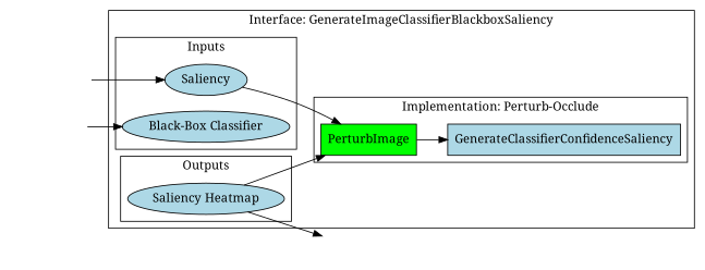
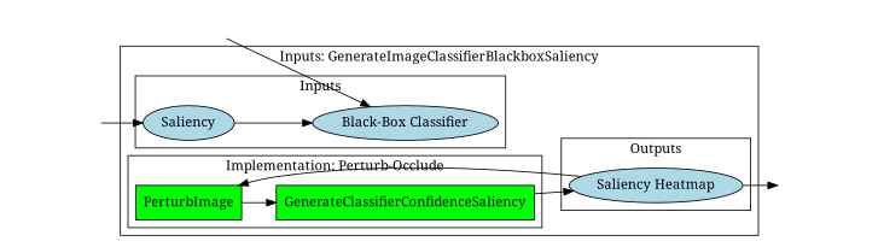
  digraph {
    compound=true
    fontname="Noto Serif"
    rankdir=LR
    node [fillcolor=green fontname="Noto Serif" style=filled shape=box]
    edge [fontname="Noto Serif"]
    n1 [fillcolor=lightblue label=Saliency shape=""]
    n2 [fillcolor=lightblue label="Black-Box Classifier" shape=""]
    n3 [label=PerturbImage]
-   n4 [fillcolor=lightblue label=GenerateClassifierConfidenceSaliency]
+   n4 [label=GenerateClassifierConfidenceSaliency]
    n5 [fillcolor=lightblue label="Saliency Heatmap" shape=""]
    invis_out_hm [style=invis]
    invis_in_img [style=invis]
    invis_in_bb [style=invis]
    subgraph cluster_1 {
-     label="Interface: GenerateImageClassifierBlackboxSaliency"
+     label="Inputs: GenerateImageClassifierBlackboxSaliency"
      subgraph cluster_2 {
        label=Inputs
        rank=same
        n1
        n2
      }
      subgraph cluster_3 {
        label="Implementation: Perturb-Occlude"
        n3
        n4
      }
      subgraph cluster_4 {
        label=Outputs
        n5
      }
    }
-   n1 -> n3
+   n1 -> n2
    n3 -> n4
+   n4 -> n5
    n5 -> n3
    n5 -> invis_out_hm
    invis_in_img -> n1
    invis_in_bb -> n2
  }
